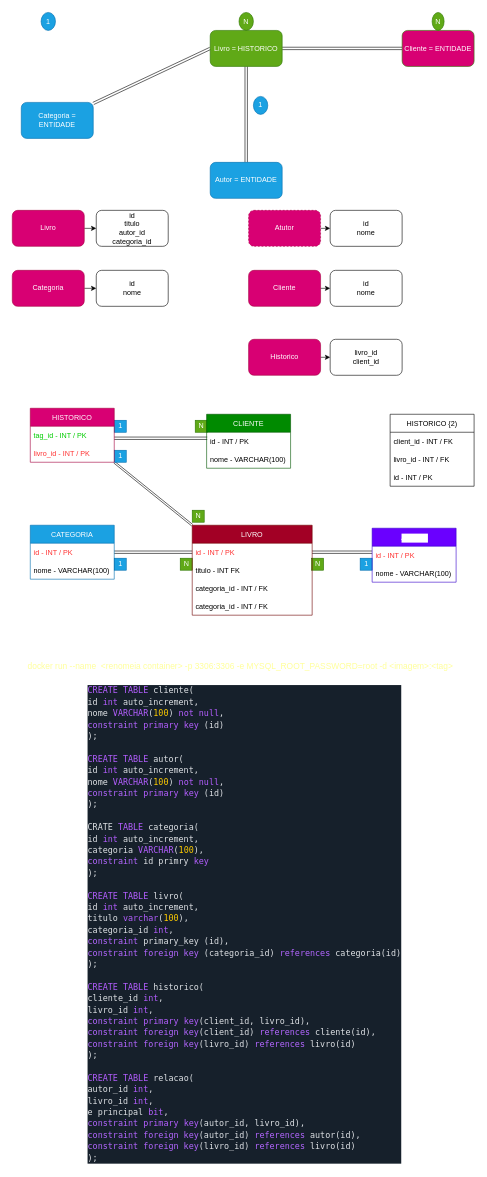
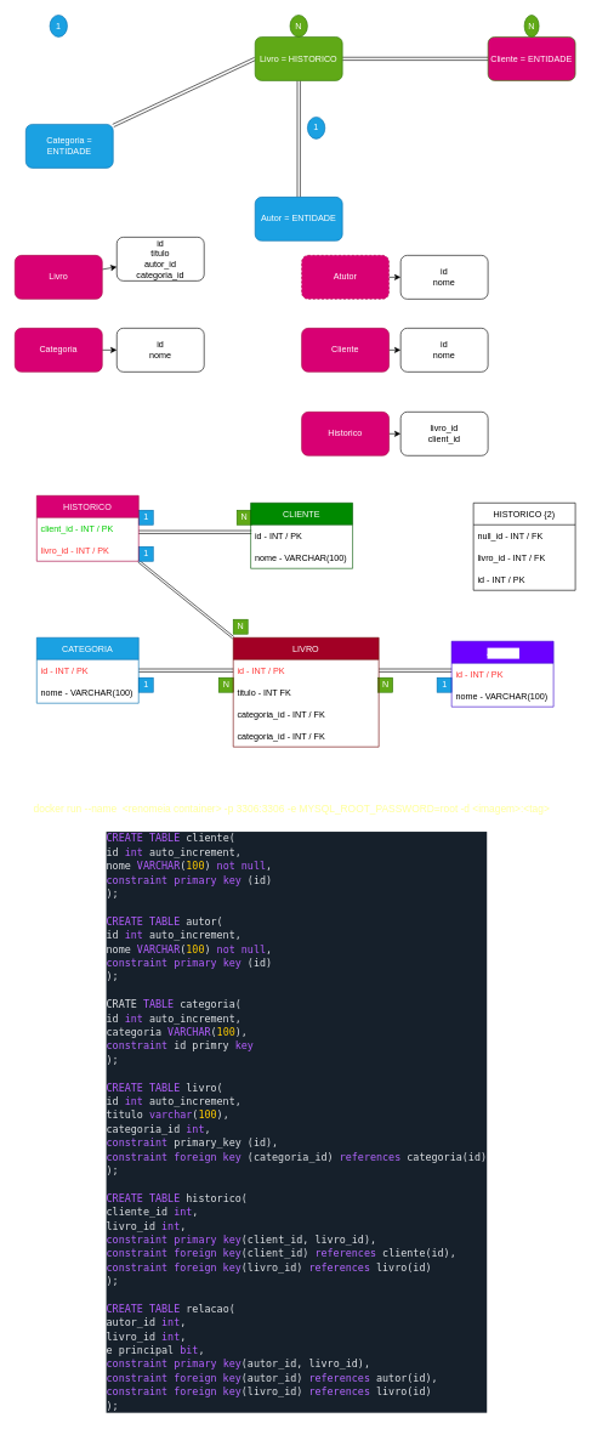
  <mxCell id="0" />
  <mxCell id="1" parent="0" />
  <mxCell id="2" style="edgeStyle=none;html=1;exitX=0;exitY=0.5;exitDx=0;exitDy=0;shape=link;" parent="1" source="5" target="6" edge="1"><mxGeometry relative="1" as="geometry"><mxPoint x="150" y="80" as="targetPoint" /></mxGeometry></mxCell>
  <mxCell id="3" style="edgeStyle=none;html=1;exitX=1;exitY=0.5;exitDx=0;exitDy=0;shape=link;" parent="1" source="5" target="7" edge="1"><mxGeometry relative="1" as="geometry"><mxPoint x="660" y="80" as="targetPoint" /></mxGeometry></mxCell>
  <mxCell id="4" style="edgeStyle=none;html=1;exitX=0.5;exitY=1;exitDx=0;exitDy=0;entryX=0.5;entryY=0;entryDx=0;entryDy=0;shape=link;" parent="1" source="5" target="8" edge="1"><mxGeometry relative="1" as="geometry" /></mxCell>
  <mxCell id="5" value="Livro = HISTORICO" style="rounded=1;whiteSpace=wrap;html=1;fillColor=#60a917;fontColor=#ffffff;strokeColor=#2D7600;" parent="1" vertex="1"><mxGeometry x="350" y="50" width="120" height="60" as="geometry" /></mxCell>
  <mxCell id="6" value="Categoria = ENTIDADE" style="rounded=1;whiteSpace=wrap;html=1;fillColor=#1ba1e2;fontColor=#ffffff;strokeColor=#006EAF;" parent="1" vertex="1"><mxGeometry x="35" y="170" width="120" height="60" as="geometry" /></mxCell>
  <mxCell id="7" value="Cliente = ENTIDADE" style="rounded=1;whiteSpace=wrap;html=1;fillColor=#d80073;fontColor=#ffffff;strokeColor=#2D7600;" parent="1" vertex="1"><mxGeometry x="670" y="50" width="120" height="60" as="geometry" /></mxCell>
  <mxCell id="8" value="Autor = ENTIDADE" style="rounded=1;whiteSpace=wrap;html=1;fillColor=#1ba1e2;fontColor=#ffffff;strokeColor=#006EAF;" parent="1" vertex="1"><mxGeometry x="350" y="270" width="120" height="60" as="geometry" /></mxCell>
  <mxCell id="9" value="N" style="ellipse;whiteSpace=wrap;html=1;fillColor=#60a917;fontColor=#ffffff;strokeColor=#2D7600;" parent="1" vertex="1"><mxGeometry x="398" y="20" width="24" height="30" as="geometry" /></mxCell>
  <mxCell id="10" value="N" style="ellipse;whiteSpace=wrap;html=1;fillColor=#60a917;fontColor=#ffffff;strokeColor=#2D7600;" parent="1" vertex="1"><mxGeometry x="720" y="20" width="20" height="30" as="geometry" /></mxCell>
  <mxCell id="11" value="1" style="ellipse;whiteSpace=wrap;html=1;fillColor=#1ba1e2;fontColor=#ffffff;strokeColor=#006EAF;" parent="1" vertex="1"><mxGeometry x="68" y="20" width="24" height="30" as="geometry" /></mxCell>
  <mxCell id="12" value="1" style="ellipse;whiteSpace=wrap;html=1;fillColor=#1ba1e2;fontColor=#ffffff;strokeColor=#006EAF;" parent="1" vertex="1"><mxGeometry x="422" y="160" width="24" height="30" as="geometry" /></mxCell>
  <mxCell id="13" value="" style="edgeStyle=none;html=1;" parent="1" source="14" target="21" edge="1"><mxGeometry relative="1" as="geometry" /></mxCell>
  <mxCell id="14" value="Livro" style="rounded=1;whiteSpace=wrap;html=1;fillColor=#d80073;fontColor=#ffffff;strokeColor=#A50040;" parent="1" vertex="1"><mxGeometry x="20" y="350" width="120" height="60" as="geometry" /></mxCell>
  <mxCell id="15" value="" style="edgeStyle=none;html=1;" parent="1" source="16" target="24" edge="1"><mxGeometry relative="1" as="geometry" /></mxCell>
  <mxCell id="16" value="Categoria" style="rounded=1;whiteSpace=wrap;html=1;fillColor=#d80073;fontColor=#ffffff;strokeColor=#A50040;" parent="1" vertex="1"><mxGeometry x="20" y="450" width="120" height="60" as="geometry" /></mxCell>
  <mxCell id="17" value="" style="edgeStyle=none;html=1;" parent="1" source="18" target="22" edge="1"><mxGeometry relative="1" as="geometry" /></mxCell>
  <mxCell id="18" value="Atutor" style="rounded=1;whiteSpace=wrap;html=1;fillColor=#d80073;fontColor=#ffffff;strokeColor=#A50040;dashed=1;" parent="1" vertex="1"><mxGeometry x="414" y="350" width="120" height="60" as="geometry" /></mxCell>
  <mxCell id="19" value="" style="edgeStyle=none;html=1;" parent="1" source="20" target="23" edge="1"><mxGeometry relative="1" as="geometry" /></mxCell>
  <mxCell id="20" value="Cliente" style="rounded=1;whiteSpace=wrap;html=1;fillColor=#d80073;fontColor=#ffffff;strokeColor=#A50040;" parent="1" vertex="1"><mxGeometry x="414" y="450" width="120" height="60" as="geometry" /></mxCell>
- <mxCell id="21" value="id&lt;br&gt;titulo&lt;br&gt;autor_id&lt;br&gt;categoria_id" style="rounded=1;whiteSpace=wrap;html=1;" parent="1" vertex="1"><mxGeometry x="160" y="350" width="120" height="60" as="geometry" /></mxCell>
+ <mxCell id="21" value="id&lt;br&gt;titulo&lt;br&gt;autor_id&lt;br&gt;categoria_id" style="rounded=1;whiteSpace=wrap;html=1;" parent="1" vertex="1"><mxGeometry x="160" y="325" width="120" height="60" as="geometry" /></mxCell>
  <mxCell id="22" value="id&lt;br&gt;nome&lt;br&gt;" style="rounded=1;whiteSpace=wrap;html=1;" parent="1" vertex="1"><mxGeometry x="550" y="350" width="120" height="60" as="geometry" /></mxCell>
  <mxCell id="23" value="id&lt;br&gt;nome" style="rounded=1;whiteSpace=wrap;html=1;" parent="1" vertex="1"><mxGeometry x="550" y="450" width="120" height="60" as="geometry" /></mxCell>
  <mxCell id="24" value="id&lt;br&gt;nome&lt;br&gt;" style="rounded=1;whiteSpace=wrap;html=1;" parent="1" vertex="1"><mxGeometry x="160" y="450" width="120" height="60" as="geometry" /></mxCell>
  <mxCell id="25" value="" style="edgeStyle=none;html=1;" parent="1" source="26" target="27" edge="1"><mxGeometry relative="1" as="geometry" /></mxCell>
  <mxCell id="26" value="Historico&lt;br&gt;" style="rounded=1;whiteSpace=wrap;html=1;fillColor=#d80073;fontColor=#ffffff;strokeColor=#A50040;" parent="1" vertex="1"><mxGeometry x="414" y="565" width="120" height="60" as="geometry" /></mxCell>
  <mxCell id="27" value="livro_id&lt;br&gt;client_id&lt;br&gt;" style="rounded=1;whiteSpace=wrap;html=1;" parent="1" vertex="1"><mxGeometry x="550" y="565" width="120" height="60" as="geometry" /></mxCell>
  <mxCell id="28" style="edgeStyle=none;html=1;exitX=0;exitY=0.5;exitDx=0;exitDy=0;shape=link;" parent="1" edge="1"><mxGeometry relative="1" as="geometry"><mxPoint x="520" y="920" as="targetPoint" /><mxPoint x="620" y="920" as="sourcePoint" /></mxGeometry></mxCell>
  <mxCell id="29" style="edgeStyle=none;html=1;exitX=1;exitY=0.5;exitDx=0;exitDy=0;entryX=0;entryY=0.5;entryDx=0;entryDy=0;shape=link;" parent="1" target="57" edge="1"><mxGeometry relative="1" as="geometry"><mxPoint x="190" y="920" as="sourcePoint" /><mxPoint x="305" y="1040" as="targetPoint" /></mxGeometry></mxCell>
  <mxCell id="30" style="edgeStyle=none;html=1;exitX=1;exitY=0.5;exitDx=0;exitDy=0;shape=link;" parent="1" edge="1"><mxGeometry relative="1" as="geometry"><mxPoint x="190" y="730" as="sourcePoint" /><mxPoint x="345" y="730" as="targetPoint" /></mxGeometry></mxCell>
  <mxCell id="31" style="edgeStyle=none;html=1;exitX=1;exitY=1;exitDx=0;exitDy=0;entryX=0;entryY=0;entryDx=0;entryDy=0;shape=link;width=-3;" parent="1" target="56" edge="1"><mxGeometry relative="1" as="geometry"><mxPoint x="190" y="770" as="sourcePoint" /><mxPoint x="305" y="960" as="targetPoint" /></mxGeometry></mxCell>
  <mxCell id="32" value="1" style="text;html=1;align=center;verticalAlign=middle;resizable=0;points=[];autosize=1;strokeColor=#006EAF;fillColor=#1ba1e2;fontColor=#ffffff;" parent="1" vertex="1"><mxGeometry x="190" y="700" width="20" height="20" as="geometry" /></mxCell>
  <mxCell id="33" value="N" style="text;html=1;align=center;verticalAlign=middle;resizable=0;points=[];autosize=1;strokeColor=#2D7600;fillColor=#60a917;fontColor=#ffffff;" parent="1" vertex="1"><mxGeometry x="325" y="700" width="20" height="20" as="geometry" /></mxCell>
  <mxCell id="34" value="1" style="text;html=1;align=center;verticalAlign=middle;resizable=0;points=[];autosize=1;strokeColor=#006EAF;fillColor=#1ba1e2;fontColor=#ffffff;" parent="1" vertex="1"><mxGeometry x="190" y="750" width="20" height="20" as="geometry" /></mxCell>
  <mxCell id="35" value="N" style="text;html=1;align=center;verticalAlign=middle;resizable=0;points=[];autosize=1;strokeColor=#2D7600;fillColor=#60a917;fontColor=#ffffff;" parent="1" vertex="1"><mxGeometry x="320" y="850" width="20" height="20" as="geometry" /></mxCell>
  <mxCell id="36" value="1" style="text;html=1;align=center;verticalAlign=middle;resizable=0;points=[];autosize=1;strokeColor=#006EAF;fillColor=#1ba1e2;fontColor=#ffffff;" parent="1" vertex="1"><mxGeometry x="190" y="930" width="20" height="20" as="geometry" /></mxCell>
  <mxCell id="37" value="N" style="text;html=1;align=center;verticalAlign=middle;resizable=0;points=[];autosize=1;strokeColor=#2D7600;fillColor=#60a917;fontColor=#ffffff;" parent="1" vertex="1"><mxGeometry x="300" y="930" width="20" height="20" as="geometry" /></mxCell>
  <mxCell id="38" value="1" style="text;html=1;align=center;verticalAlign=middle;resizable=0;points=[];autosize=1;strokeColor=#006EAF;fillColor=#1ba1e2;fontColor=#ffffff;" parent="1" vertex="1"><mxGeometry x="600" y="930" width="20" height="20" as="geometry" /></mxCell>
  <mxCell id="39" value="N" style="text;html=1;align=center;verticalAlign=middle;resizable=0;points=[];autosize=1;strokeColor=#2D7600;fillColor=#60a917;fontColor=#ffffff;" parent="1" vertex="1"><mxGeometry x="519" y="930" width="20" height="20" as="geometry" /></mxCell>
  <mxCell id="40" value="HISTORICO {2)" style="swimlane;fontStyle=0;childLayout=stackLayout;horizontal=1;startSize=30;horizontalStack=0;resizeParent=1;resizeParentMax=0;resizeLast=0;collapsible=1;marginBottom=0;" parent="1" vertex="1"><mxGeometry x="650" y="690" width="140" height="120" as="geometry" /></mxCell>
- <mxCell id="41" value="client_id - INT / FK    " style="text;align=left;verticalAlign=middle;spacingLeft=4;spacingRight=4;overflow=hidden;points=[[0,0.5],[1,0.5]];portConstraint=eastwest;rotatable=0;" parent="40" vertex="1"><mxGeometry y="30" width="140" height="30" as="geometry" /></mxCell>
+ <mxCell id="41" value="null_id - INT / FK    " style="text;align=left;verticalAlign=middle;spacingLeft=4;spacingRight=4;overflow=hidden;points=[[0,0.5],[1,0.5]];portConstraint=eastwest;rotatable=0;" parent="40" vertex="1"><mxGeometry y="30" width="140" height="30" as="geometry" /></mxCell>
  <mxCell id="42" value="livro_id - INT / FK" style="text;align=left;verticalAlign=middle;spacingLeft=4;spacingRight=4;overflow=hidden;points=[[0,0.5],[1,0.5]];portConstraint=eastwest;rotatable=0;" parent="40" vertex="1"><mxGeometry y="60" width="140" height="30" as="geometry" /></mxCell>
  <mxCell id="43" value="id - INT / PK" style="text;align=left;verticalAlign=middle;spacingLeft=4;spacingRight=4;overflow=hidden;points=[[0,0.5],[1,0.5]];portConstraint=eastwest;rotatable=0;" parent="40" vertex="1"><mxGeometry y="90" width="140" height="30" as="geometry" /></mxCell>
  <mxCell id="44" value="HISTORICO" style="swimlane;fontStyle=0;childLayout=stackLayout;horizontal=1;startSize=30;horizontalStack=0;resizeParent=1;resizeParentMax=0;resizeLast=0;collapsible=1;marginBottom=0;fillColor=#d80073;fontColor=#ffffff;strokeColor=#A50040;" parent="1" vertex="1"><mxGeometry x="50" y="680" width="140" height="90" as="geometry" /></mxCell>
- <mxCell id="45" value="tag_id - INT / PK                " style="text;strokeColor=none;fillColor=none;align=left;verticalAlign=middle;spacingLeft=4;spacingRight=4;overflow=hidden;points=[[0,0.5],[1,0.5]];portConstraint=eastwest;rotatable=0;fontColor=#00CC00;" parent="44" vertex="1"><mxGeometry y="30" width="140" height="30" as="geometry" /></mxCell>
+ <mxCell id="45" value="client_id - INT / PK                " style="text;strokeColor=none;fillColor=none;align=left;verticalAlign=middle;spacingLeft=4;spacingRight=4;overflow=hidden;points=[[0,0.5],[1,0.5]];portConstraint=eastwest;rotatable=0;fontColor=#00CC00;" parent="44" vertex="1"><mxGeometry y="30" width="140" height="30" as="geometry" /></mxCell>
  <mxCell id="46" value="livro_id - INT / PK" style="text;strokeColor=none;fillColor=none;align=left;verticalAlign=middle;spacingLeft=4;spacingRight=4;overflow=hidden;points=[[0,0.5],[1,0.5]];portConstraint=eastwest;rotatable=0;fontColor=#FF3333;" parent="44" vertex="1"><mxGeometry y="60" width="140" height="30" as="geometry" /></mxCell>
  <mxCell id="47" value="CLIENTE" style="swimlane;fontStyle=0;childLayout=stackLayout;horizontal=1;startSize=30;horizontalStack=0;resizeParent=1;resizeParentMax=0;resizeLast=0;collapsible=1;marginBottom=0;labelBackgroundColor=none;fillColor=#008a00;fontColor=#ffffff;strokeColor=#005700;" parent="1" vertex="1"><mxGeometry x="344" y="690" width="140" height="90" as="geometry" /></mxCell>
  <mxCell id="48" value="id - INT / PK" style="text;strokeColor=none;fillColor=none;align=left;verticalAlign=middle;spacingLeft=4;spacingRight=4;overflow=hidden;points=[[0,0.5],[1,0.5]];portConstraint=eastwest;rotatable=0;" parent="47" vertex="1"><mxGeometry y="30" width="140" height="30" as="geometry" /></mxCell>
  <mxCell id="49" value="nome - VARCHAR(100)" style="text;strokeColor=none;fillColor=none;align=left;verticalAlign=middle;spacingLeft=4;spacingRight=4;overflow=hidden;points=[[0,0.5],[1,0.5]];portConstraint=eastwest;rotatable=0;" parent="47" vertex="1"><mxGeometry y="60" width="140" height="30" as="geometry" /></mxCell>
  <mxCell id="50" value="AUTOR" style="swimlane;fontStyle=0;childLayout=stackLayout;horizontal=1;startSize=30;horizontalStack=0;resizeParent=1;resizeParentMax=0;resizeLast=0;collapsible=1;marginBottom=0;labelBackgroundColor=default;fillColor=#6a00ff;fontColor=#ffffff;strokeColor=#3700CC;" parent="1" vertex="1"><mxGeometry x="620" y="880" width="140" height="90" as="geometry" /></mxCell>
  <mxCell id="51" value="id - INT / PK" style="text;strokeColor=none;fillColor=none;align=left;verticalAlign=middle;spacingLeft=4;spacingRight=4;overflow=hidden;points=[[0,0.5],[1,0.5]];portConstraint=eastwest;rotatable=0;fontColor=#FF3333;" parent="50" vertex="1"><mxGeometry y="30" width="140" height="30" as="geometry" /></mxCell>
  <mxCell id="52" value="nome - VARCHAR(100)" style="text;strokeColor=none;fillColor=none;align=left;verticalAlign=middle;spacingLeft=4;spacingRight=4;overflow=hidden;points=[[0,0.5],[1,0.5]];portConstraint=eastwest;rotatable=0;" parent="50" vertex="1"><mxGeometry y="60" width="140" height="30" as="geometry" /></mxCell>
  <mxCell id="53" value="CATEGORIA" style="swimlane;fontStyle=0;childLayout=stackLayout;horizontal=1;startSize=30;horizontalStack=0;resizeParent=1;resizeParentMax=0;resizeLast=0;collapsible=1;marginBottom=0;fillColor=#1ba1e2;fontColor=#ffffff;strokeColor=#006EAF;" parent="1" vertex="1"><mxGeometry x="50" y="875" width="140" height="90" as="geometry" /></mxCell>
  <mxCell id="54" value="id - INT / PK" style="text;strokeColor=none;fillColor=none;align=left;verticalAlign=middle;spacingLeft=4;spacingRight=4;overflow=hidden;points=[[0,0.5],[1,0.5]];portConstraint=eastwest;rotatable=0;fontColor=#FF3333;" parent="53" vertex="1"><mxGeometry y="30" width="140" height="30" as="geometry" /></mxCell>
  <mxCell id="55" value="nome - VARCHAR(100)" style="text;strokeColor=none;fillColor=none;align=left;verticalAlign=middle;spacingLeft=4;spacingRight=4;overflow=hidden;points=[[0,0.5],[1,0.5]];portConstraint=eastwest;rotatable=0;" parent="53" vertex="1"><mxGeometry y="60" width="140" height="30" as="geometry" /></mxCell>
  <mxCell id="56" value="LIVRO" style="swimlane;fontStyle=0;childLayout=stackLayout;horizontal=1;startSize=30;horizontalStack=0;resizeParent=1;resizeParentMax=0;resizeLast=0;collapsible=1;marginBottom=0;fillColor=#a20025;fontColor=#ffffff;strokeColor=#6F0000;" parent="1" vertex="1"><mxGeometry x="320" y="875" width="200" height="150" as="geometry" /></mxCell>
  <mxCell id="57" value="id - INT / PK" style="text;strokeColor=none;fillColor=none;align=left;verticalAlign=middle;spacingLeft=4;spacingRight=4;overflow=hidden;points=[[0,0.5],[1,0.5]];portConstraint=eastwest;rotatable=0;fontColor=#FF3333;" parent="56" vertex="1"><mxGeometry y="30" width="200" height="30" as="geometry" /></mxCell>
  <mxCell id="58" value="titulo - INT FK" style="text;strokeColor=none;fillColor=none;align=left;verticalAlign=middle;spacingLeft=4;spacingRight=4;overflow=hidden;points=[[0,0.5],[1,0.5]];portConstraint=eastwest;rotatable=0;" parent="56" vertex="1"><mxGeometry y="60" width="200" height="30" as="geometry" /></mxCell>
  <mxCell id="59" value="categoria_id - INT / FK" style="text;strokeColor=none;fillColor=none;align=left;verticalAlign=middle;spacingLeft=4;spacingRight=4;overflow=hidden;points=[[0,0.5],[1,0.5]];portConstraint=eastwest;rotatable=0;" parent="56" vertex="1"><mxGeometry y="90" width="200" height="30" as="geometry" /></mxCell>
  <mxCell id="60" value="categoria_id - INT / FK" style="text;strokeColor=none;fillColor=none;align=left;verticalAlign=middle;spacingLeft=4;spacingRight=4;overflow=hidden;points=[[0,0.5],[1,0.5]];portConstraint=eastwest;rotatable=0;" parent="56" vertex="1"><mxGeometry y="120" width="200" height="30" as="geometry" /></mxCell>
  <mxCell id="61" value="&lt;font color=&quot;#ffff99&quot; style=&quot;font-size: 14px&quot;&gt;docker run --name&amp;nbsp; &amp;lt;renomeia container&amp;gt; -p 3306:3306 -e MYSQL_ROOT_PASSWORD=root -d &amp;lt;imagem&amp;gt;:&amp;lt;tag&amp;gt;&lt;/font&gt;" style="text;html=1;align=center;verticalAlign=middle;resizable=0;points=[];autosize=1;strokeColor=none;fillColor=none;" parent="1" vertex="1"><mxGeometry x="40" y="1100" width="720" height="20" as="geometry" /></mxCell>
  <mxCell id="62" value="&lt;div style=&quot;color: rgb(223 , 226 , 230) ; background-color: rgb(22 , 32 , 43) ; font-family: &amp;#34;droid sans mono&amp;#34; , &amp;#34;monospace&amp;#34; , monospace ; line-height: 19px&quot;&gt;&lt;div&gt;&lt;span style=&quot;color: #b45eff&quot;&gt;CREATE&lt;/span&gt; &lt;span style=&quot;color: #b45eff&quot;&gt;TABLE&lt;/span&gt; cliente(&lt;/div&gt;&lt;div&gt;  id &lt;span style=&quot;color: #b45eff&quot;&gt;int&lt;/span&gt; auto_increment,&lt;/div&gt;&lt;div&gt;  nome &lt;span style=&quot;color: #b45eff&quot;&gt;VARCHAR&lt;/span&gt;(&lt;span style=&quot;color: #ffcc00&quot;&gt;100&lt;/span&gt;) &lt;span style=&quot;color: #b45eff&quot;&gt;not&lt;/span&gt; &lt;span style=&quot;color: #b45eff&quot;&gt;null&lt;/span&gt;,&lt;/div&gt;&lt;div&gt;  &lt;span style=&quot;color: #b366ff&quot;&gt;constraint&lt;/span&gt; &lt;span style=&quot;color: #b45eff&quot;&gt;primary&lt;/span&gt; &lt;span style=&quot;color: #b45eff&quot;&gt;key&lt;/span&gt; (id)&lt;/div&gt;&lt;div&gt;);&lt;/div&gt;&lt;br&gt;&lt;div&gt;&lt;span style=&quot;color: #b45eff&quot;&gt;CREATE&lt;/span&gt; &lt;span style=&quot;color: #b45eff&quot;&gt;TABLE&lt;/span&gt; autor(&lt;/div&gt;&lt;div&gt;  id &lt;span style=&quot;color: #b45eff&quot;&gt;int&lt;/span&gt; auto_increment,&lt;/div&gt;&lt;div&gt;  nome &lt;span style=&quot;color: #b45eff&quot;&gt;VARCHAR&lt;/span&gt;(&lt;span style=&quot;color: #ffcc00&quot;&gt;100&lt;/span&gt;) &lt;span style=&quot;color: #b45eff&quot;&gt;not&lt;/span&gt; &lt;span style=&quot;color: #b45eff&quot;&gt;null&lt;/span&gt;,&lt;/div&gt;&lt;div&gt;  &lt;span style=&quot;color: #b366ff&quot;&gt;constraint&lt;/span&gt; &lt;span style=&quot;color: #b45eff&quot;&gt;primary&lt;/span&gt; &lt;span style=&quot;color: #b45eff&quot;&gt;key&lt;/span&gt; (id)&lt;/div&gt;&lt;div&gt;);&lt;/div&gt;&lt;br&gt;&lt;div&gt;CRATE &lt;span style=&quot;color: #b45eff&quot;&gt;TABLE&lt;/span&gt; categoria(&lt;/div&gt;&lt;div&gt;  id &lt;span style=&quot;color: #b45eff&quot;&gt;int&lt;/span&gt; auto_increment,&lt;/div&gt;&lt;div&gt;  categoria &lt;span style=&quot;color: #b45eff&quot;&gt;VARCHAR&lt;/span&gt;(&lt;span style=&quot;color: #ffcc00&quot;&gt;100&lt;/span&gt;),&lt;/div&gt;&lt;div&gt;  &lt;span style=&quot;color: #b366ff&quot;&gt;constraint&lt;/span&gt; id primry &lt;span style=&quot;color: #b45eff&quot;&gt;key&lt;/span&gt;&lt;/div&gt;&lt;div&gt;);&lt;/div&gt;&lt;br&gt;&lt;div&gt;&lt;span style=&quot;color: #b45eff&quot;&gt;CREATE&lt;/span&gt; &lt;span style=&quot;color: #b45eff&quot;&gt;TABLE&lt;/span&gt; livro(&lt;/div&gt;&lt;div&gt;  id &lt;span style=&quot;color: #b45eff&quot;&gt;int&lt;/span&gt; auto_increment,&lt;/div&gt;&lt;div&gt;  titulo &lt;span style=&quot;color: #b45eff&quot;&gt;varchar&lt;/span&gt;(&lt;span style=&quot;color: #ffcc00&quot;&gt;100&lt;/span&gt;),&lt;/div&gt;&lt;div&gt;  categoria_id &lt;span style=&quot;color: #b45eff&quot;&gt;int&lt;/span&gt;,&lt;/div&gt;&lt;div&gt;  &lt;span style=&quot;color: #b366ff&quot;&gt;constraint&lt;/span&gt; primary_key (id),&lt;/div&gt;&lt;div&gt;  &lt;span style=&quot;color: #b366ff&quot;&gt;constraint&lt;/span&gt; &lt;span style=&quot;color: #b366ff&quot;&gt;foreign key&lt;/span&gt; (categoria_id) &lt;span style=&quot;color: #b366ff&quot;&gt;references&lt;/span&gt; categoria(id)&lt;/div&gt;&lt;div&gt;);&lt;/div&gt;&lt;br&gt;&lt;div&gt;&lt;span style=&quot;color: #b45eff&quot;&gt;CREATE&lt;/span&gt; &lt;span style=&quot;color: #b45eff&quot;&gt;TABLE&lt;/span&gt; historico(&lt;/div&gt;&lt;div&gt;  cliente_id &lt;span style=&quot;color: #b45eff&quot;&gt;int&lt;/span&gt;,&lt;/div&gt;&lt;div&gt;  livro_id &lt;span style=&quot;color: #b45eff&quot;&gt;int&lt;/span&gt;,&lt;/div&gt;&lt;div&gt;  &lt;span style=&quot;color: #b366ff&quot;&gt;constraint&lt;/span&gt; &lt;span style=&quot;color: #b45eff&quot;&gt;primary&lt;/span&gt; &lt;span style=&quot;color: #b45eff&quot;&gt;key&lt;/span&gt;(client_id, livro_id),&lt;/div&gt;&lt;div&gt;  &lt;span style=&quot;color: #b366ff&quot;&gt;constraint&lt;/span&gt; &lt;span style=&quot;color: #b366ff&quot;&gt;foreign key&lt;/span&gt;(client_id) &lt;span style=&quot;color: #b366ff&quot;&gt;references&lt;/span&gt; cliente(id),&lt;/div&gt;&lt;div&gt;  &lt;span style=&quot;color: #b366ff&quot;&gt;constraint&lt;/span&gt; &lt;span style=&quot;color: #b366ff&quot;&gt;foreign key&lt;/span&gt;(livro_id) &lt;span style=&quot;color: #b366ff&quot;&gt;references&lt;/span&gt; livro(id)&lt;/div&gt;&lt;div&gt;);&lt;/div&gt;&lt;br&gt;&lt;div&gt;&lt;span style=&quot;color: #b45eff&quot;&gt;CREATE&lt;/span&gt; &lt;span style=&quot;color: #b45eff&quot;&gt;TABLE&lt;/span&gt; relacao(&lt;/div&gt;&lt;div&gt;  autor_id &lt;span style=&quot;color: #b45eff&quot;&gt;int&lt;/span&gt;,&lt;/div&gt;&lt;div&gt;  livro_id &lt;span style=&quot;color: #b45eff&quot;&gt;int&lt;/span&gt;,&lt;/div&gt;&lt;div&gt;  e principal &lt;span style=&quot;color: #b45eff&quot;&gt;bit&lt;/span&gt;,&lt;/div&gt;&lt;div&gt;  &lt;span style=&quot;color: #b366ff&quot;&gt;constraint&lt;/span&gt; &lt;span style=&quot;color: #b45eff&quot;&gt;primary&lt;/span&gt; &lt;span style=&quot;color: #b45eff&quot;&gt;key&lt;/span&gt;(autor_id, livro_id),&lt;/div&gt;&lt;div&gt;  &lt;span style=&quot;color: #b366ff&quot;&gt;constraint&lt;/span&gt; &lt;span style=&quot;color: #b366ff&quot;&gt;foreign key&lt;/span&gt;(autor_id) &lt;span style=&quot;color: #b366ff&quot;&gt;references&lt;/span&gt; autor(id),&lt;/div&gt;&lt;div&gt;  &lt;span style=&quot;color: #b366ff&quot;&gt;constraint&lt;/span&gt; &lt;span style=&quot;color: #b366ff&quot;&gt;foreign key&lt;/span&gt;(livro_id) &lt;span style=&quot;color: #b366ff&quot;&gt;references&lt;/span&gt; livro(id)&lt;/div&gt;&lt;div&gt;);&lt;/div&gt;&lt;/div&gt;" style="text;html=1;align=left;verticalAlign=middle;resizable=0;points=[];autosize=1;strokeColor=none;fillColor=none;fontSize=14;fontColor=#FFFF99;" parent="1" vertex="1"><mxGeometry x="144" y="1140" width="540" height="800" as="geometry" /></mxCell>
